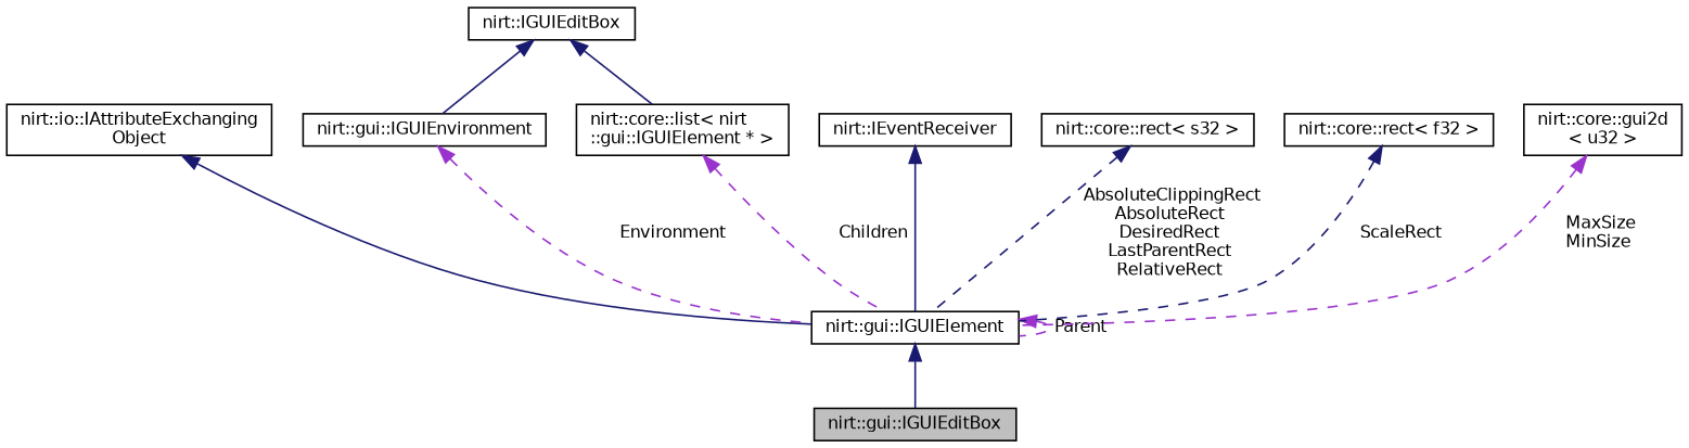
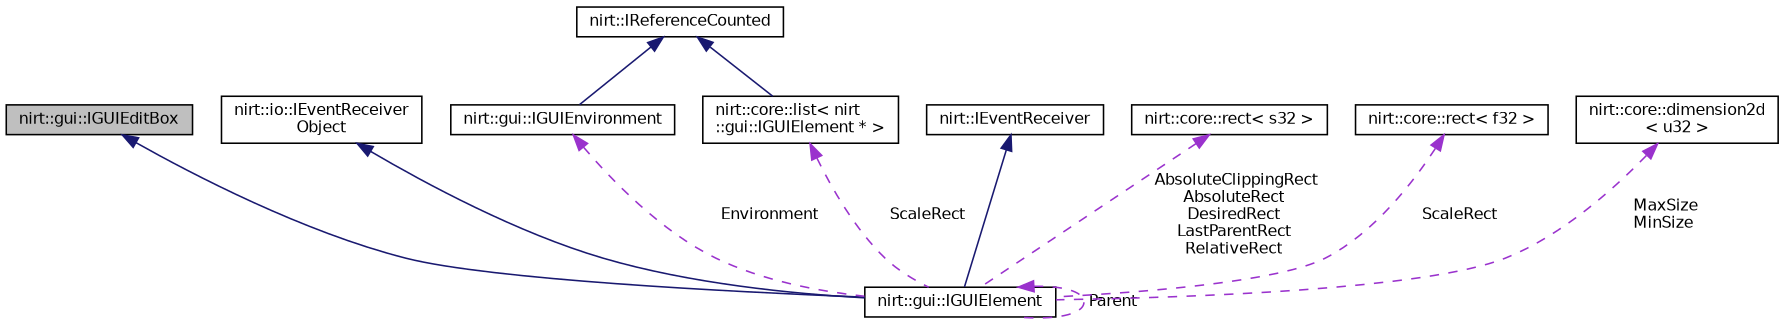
  digraph {
    rankdir=TB
    node [color=black fillcolor=white fontname=Helvetica fontsize=10 shape=record style=filled]
    edge [color=darkorchid3 dir=back fontname=Helvetica fontsize=10 labelfontname=Helvetica labelfontsize=10 style=dashed]
    n1 [fillcolor=grey75 fontcolor=black height=0.2 label="nirt::gui::IGUIEditBox" width=0.4]
    n2 [height=0.2 label="nirt::gui::IGUIElement" width=0.4]
-   n3 [height=0.2 label="nirt::io::IAttributeExchanging\lObject" width=0.4]
-   n4 [height=0.2 label="nirt::IGUIEditBox" width=0.4]
+   n3 [height=0.2 label="nirt::io::IEventReceiver\lObject" width=0.4]
+   n4 [height=0.2 label="nirt::IReferenceCounted" width=0.4]
    n5 [height=0.2 label="nirt::gui::IGUIEnvironment" width=0.4]
    n6 [height=0.2 label="nirt::core::list\< nirt\l::gui::IGUIElement * \>" width=0.4]
    n7 [height=0.2 label="nirt::IEventReceiver" width=0.4]
    n8 [height=0.2 label="nirt::core::rect\< s32 \>" width=0.4]
    n9 [height=0.2 label="nirt::core::rect\< f32 \>" width=0.4]
-   n10 [height=0.2 label="nirt::core::gui2d\l\< u32 \>" width=0.4]
-   n2 -> n1 [color=midnightblue style=solid]
+   n10 [height=0.2 label="nirt::core::dimension2d\l\< u32 \>" width=0.4]
+   n1 -> n2 [color=midnightblue style=solid]
    n2 -> n2 [label=" Parent"]
    n3 -> n2 [color=midnightblue style=solid]
    n4 -> n5 [color=midnightblue style=solid]
    n4 -> n6 [color=midnightblue style=solid]
    n5 -> n2 [label=" Environment"]
-   n6 -> n2 [label=" Children"]
+   n6 -> n2 [label=" ScaleRect"]
    n7 -> n2 [color=midnightblue style=solid]
-   n8 -> n2 [color=midnightblue label=" AbsoluteClippingRect\nAbsoluteRect\nDesiredRect\nLastParentRect\nRelativeRect"]
-   n9 -> n2 [color=midnightblue label=" ScaleRect"]
+   n8 -> n2 [label=" AbsoluteClippingRect\nAbsoluteRect\nDesiredRect\nLastParentRect\nRelativeRect"]
+   n9 -> n2 [label=" ScaleRect"]
    n10 -> n2 [label=" MaxSize\nMinSize"]
  }
